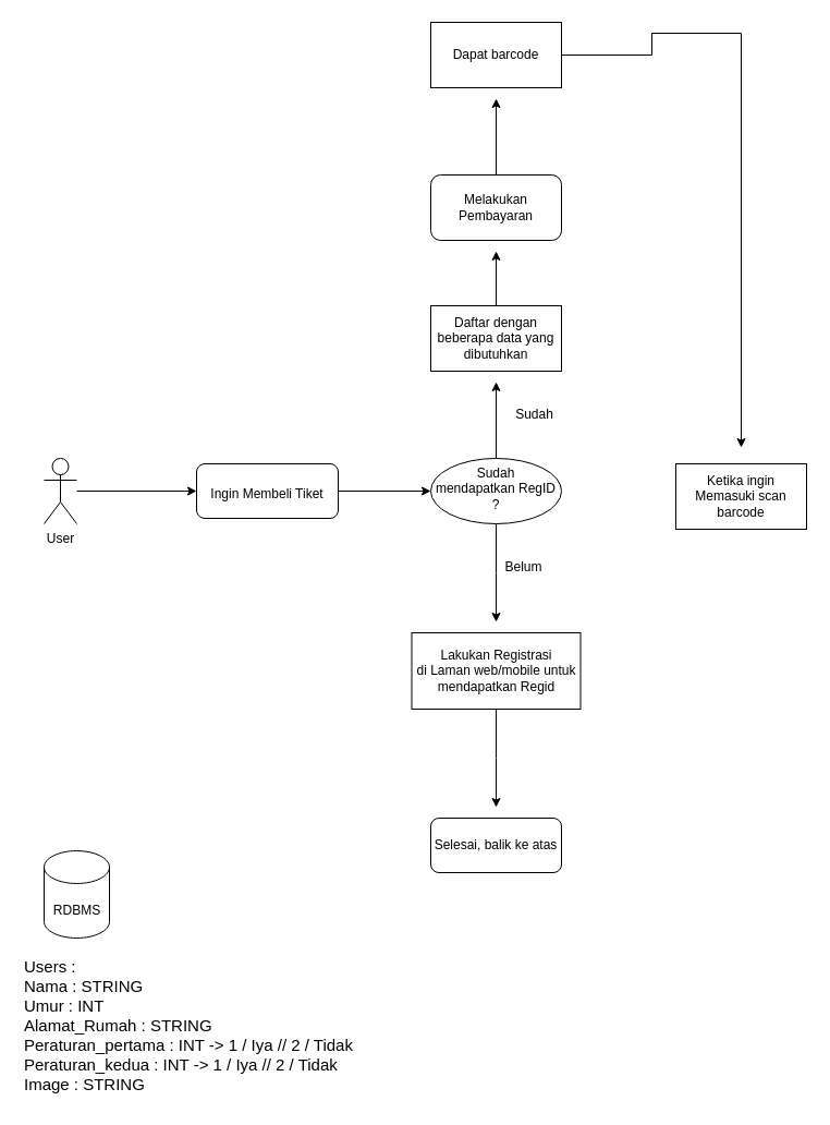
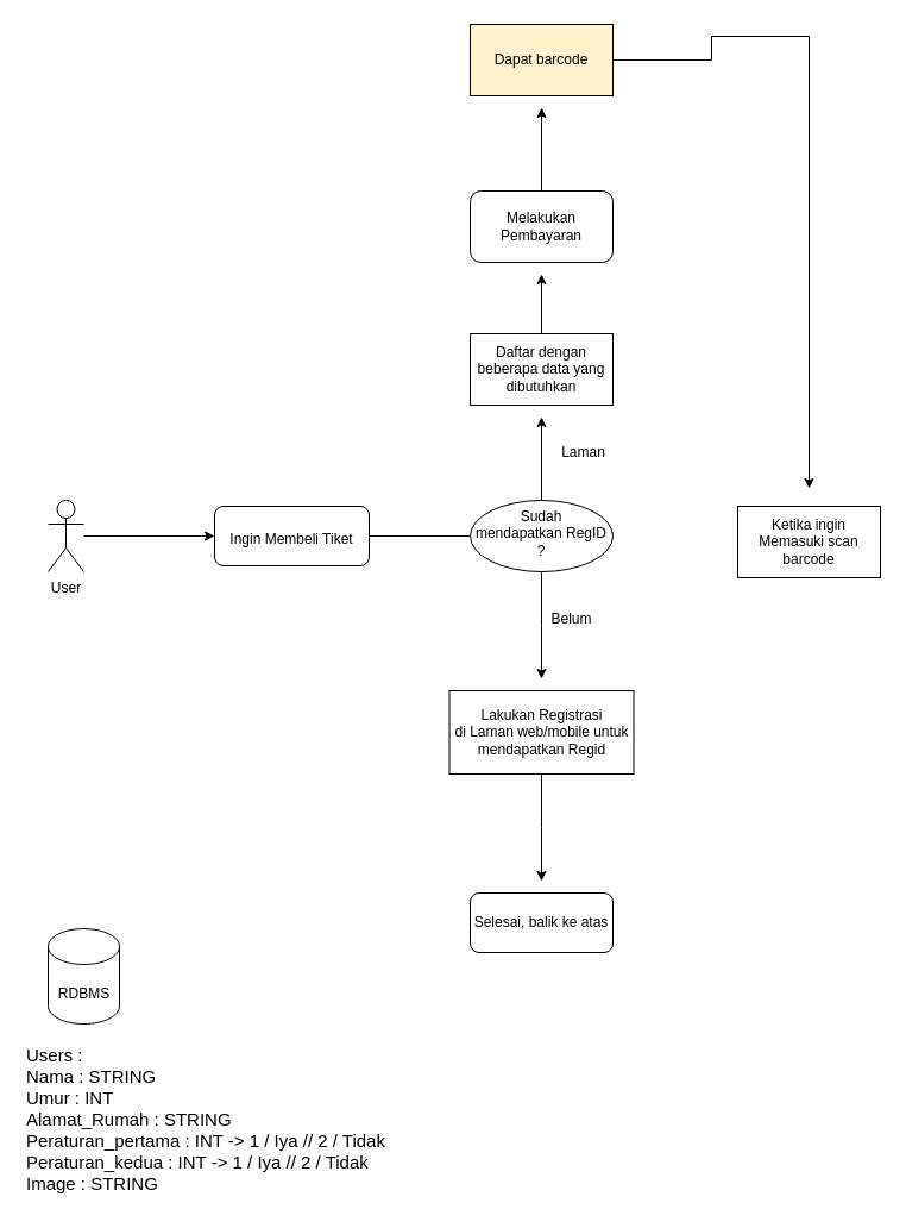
  <mxCell id="0" />
  <mxCell id="1" parent="0" />
  <mxCell id="2" value="" style="edgeStyle=orthogonalEdgeStyle;rounded=0;orthogonalLoop=1;jettySize=auto;html=1;" edge="1" parent="1" source="3" target="5"><mxGeometry relative="1" as="geometry" /></mxCell>
  <mxCell id="3" value="User" style="shape=umlActor;verticalLabelPosition=bottom;verticalAlign=top;html=1;outlineConnect=0;" vertex="1" parent="1"><mxGeometry x="40" y="420" width="30" height="60" as="geometry" /></mxCell>
- <mxCell id="4" value="" style="edgeStyle=orthogonalEdgeStyle;rounded=0;orthogonalLoop=1;jettySize=auto;html=1;" edge="1" parent="1" source="5" target="8"><mxGeometry relative="1" as="geometry" /></mxCell>
+ <mxCell id="4" value="" style="edgeStyle=orthogonalEdgeStyle;rounded=0;orthogonalLoop=1;jettySize=auto;html=1;endArrow=none;" edge="1" parent="1" source="5" target="8"><mxGeometry relative="1" as="geometry" /></mxCell>
  <mxCell id="5" value="&lt;br&gt;&lt;div&gt;Ingin Membeli Tiket&lt;/div&gt;" style="whiteSpace=wrap;html=1;verticalAlign=top;rounded=1;" vertex="1" parent="1"><mxGeometry x="180" y="425" width="130" height="50" as="geometry" /></mxCell>
  <mxCell id="6" style="edgeStyle=orthogonalEdgeStyle;rounded=0;orthogonalLoop=1;jettySize=auto;html=1;" edge="1" parent="1" source="8"><mxGeometry relative="1" as="geometry"><mxPoint x="455" y="570" as="targetPoint" /></mxGeometry></mxCell>
  <mxCell id="7" style="edgeStyle=orthogonalEdgeStyle;rounded=0;orthogonalLoop=1;jettySize=auto;html=1;" edge="1" parent="1" source="8"><mxGeometry relative="1" as="geometry"><mxPoint x="455" y="350" as="targetPoint" /></mxGeometry></mxCell>
  <mxCell id="8" value="&lt;div&gt;Sudah&lt;/div&gt;&lt;div&gt;mendapatkan RegID ?&lt;br&gt;&lt;/div&gt;" style="ellipse;whiteSpace=wrap;html=1;verticalAlign=top;" vertex="1" parent="1"><mxGeometry x="395" y="420" width="120" height="60" as="geometry" /></mxCell>
  <mxCell id="9" style="edgeStyle=orthogonalEdgeStyle;rounded=0;orthogonalLoop=1;jettySize=auto;html=1;" edge="1" parent="1" source="10"><mxGeometry relative="1" as="geometry"><mxPoint x="455" y="740" as="targetPoint" /></mxGeometry></mxCell>
  <mxCell id="10" value="&lt;div&gt;Lakukan Registrasi&lt;/div&gt;&lt;div&gt;di Laman web/mobile untuk mendapatkan Regid&lt;br&gt;&lt;/div&gt;" style="whiteSpace=wrap;html=1;" vertex="1" parent="1"><mxGeometry x="377.5" y="580" width="155" height="70" as="geometry" /></mxCell>
  <mxCell id="11" value="Belum" style="text;html=1;align=center;verticalAlign=middle;resizable=0;points=[];autosize=1;strokeColor=none;fillColor=none;" vertex="1" parent="1"><mxGeometry x="450" y="505" width="60" height="30" as="geometry" /></mxCell>
  <mxCell id="12" value="Selesai, balik ke atas" style="rounded=1;whiteSpace=wrap;html=1;" vertex="1" parent="1"><mxGeometry x="395" y="750" width="120" height="50" as="geometry" /></mxCell>
- <mxCell id="13" value="&lt;div&gt;Sudah&lt;/div&gt;" style="text;html=1;align=center;verticalAlign=middle;resizable=0;points=[];autosize=1;strokeColor=none;fillColor=none;" vertex="1" parent="1"><mxGeometry x="460" y="365" width="60" height="30" as="geometry" /></mxCell>
+ <mxCell id="13" value="&lt;div&gt;Laman&lt;/div&gt;" style="text;html=1;align=center;verticalAlign=middle;resizable=0;points=[];autosize=1;strokeColor=none;fillColor=none;" vertex="1" parent="1"><mxGeometry x="460" y="365" width="60" height="30" as="geometry" /></mxCell>
  <mxCell id="14" style="edgeStyle=orthogonalEdgeStyle;rounded=0;orthogonalLoop=1;jettySize=auto;html=1;" edge="1" parent="1" source="15"><mxGeometry relative="1" as="geometry"><mxPoint x="455" y="230" as="targetPoint" /></mxGeometry></mxCell>
  <mxCell id="15" value="Daftar dengan beberapa data yang dibutuhkan" style="whiteSpace=wrap;html=1;" vertex="1" parent="1"><mxGeometry x="395" y="280" width="120" height="60" as="geometry" /></mxCell>
  <mxCell id="16" style="edgeStyle=orthogonalEdgeStyle;rounded=0;orthogonalLoop=1;jettySize=auto;html=1;" edge="1" parent="1" source="17"><mxGeometry relative="1" as="geometry"><mxPoint x="455" y="90" as="targetPoint" /></mxGeometry></mxCell>
  <mxCell id="17" value="Melakukan Pembayaran" style="rounded=1;whiteSpace=wrap;html=1;" vertex="1" parent="1"><mxGeometry x="395" y="160" width="120" height="60" as="geometry" /></mxCell>
  <mxCell id="18" style="edgeStyle=orthogonalEdgeStyle;rounded=0;orthogonalLoop=1;jettySize=auto;html=1;" edge="1" parent="1" source="19"><mxGeometry relative="1" as="geometry"><mxPoint x="680" y="410" as="targetPoint" /><Array as="points"><mxPoint x="598" y="50" /><mxPoint x="598" y="30" /><mxPoint x="680" y="30" /></Array></mxGeometry></mxCell>
- <mxCell id="19" value="Dapat barcode" style="whiteSpace=wrap;html=1;" vertex="1" parent="1"><mxGeometry x="395" y="20" width="120" height="60" as="geometry" /></mxCell>
+ <mxCell id="19" value="Dapat barcode" style="whiteSpace=wrap;html=1;fillColor=#fff2cc;" vertex="1" parent="1"><mxGeometry x="395" y="20" width="120" height="60" as="geometry" /></mxCell>
  <mxCell id="20" value="Ketika ingin Memasuki scan barcode" style="whiteSpace=wrap;html=1;" vertex="1" parent="1"><mxGeometry x="620" y="425" width="120" height="60" as="geometry" /></mxCell>
  <mxCell id="21" value="" style="shape=cylinder3;whiteSpace=wrap;html=1;boundedLbl=1;backgroundOutline=1;size=15;" vertex="1" parent="1"><mxGeometry x="40" y="780" width="60" height="80" as="geometry" /></mxCell>
  <mxCell id="22" value="RDBMS" style="text;html=1;align=center;verticalAlign=middle;resizable=0;points=[];autosize=1;strokeColor=none;fillColor=none;" vertex="1" parent="1"><mxGeometry x="35" y="820" width="70" height="30" as="geometry" /></mxCell>
  <mxCell id="23" value="&lt;div style=&quot;font-size: 15px;&quot; align=&quot;left&quot;&gt;&lt;font style=&quot;font-size: 15px;&quot;&gt;Users : &lt;br&gt;&lt;/font&gt;&lt;/div&gt;&lt;div style=&quot;font-size: 15px;&quot; align=&quot;left&quot;&gt;&lt;font style=&quot;font-size: 15px;&quot;&gt;Nama : STRING&lt;/font&gt;&lt;/div&gt;&lt;div style=&quot;font-size: 15px;&quot; align=&quot;left&quot;&gt;&lt;font style=&quot;font-size: 15px;&quot;&gt;Umur : INT&lt;/font&gt;&lt;/div&gt;&lt;div style=&quot;font-size: 15px;&quot; align=&quot;left&quot;&gt;&lt;font style=&quot;font-size: 15px;&quot;&gt;Alamat_Rumah : STRING&lt;/font&gt;&lt;/div&gt;&lt;div style=&quot;font-size: 15px;&quot; align=&quot;left&quot;&gt;&lt;font style=&quot;font-size: 15px;&quot;&gt;Peraturan_pertama : INT -&amp;gt; 1 / Iya // 2 / Tidak&lt;br&gt;&lt;/font&gt;&lt;/div&gt;&lt;div style=&quot;font-size: 15px;&quot; align=&quot;left&quot;&gt;&lt;font style=&quot;font-size: 15px;&quot;&gt;Peraturan_kedua : INT -&amp;gt; 1 / Iya // 2 / Tidak&lt;/font&gt;&lt;/div&gt;&lt;div style=&quot;font-size: 15px;&quot; align=&quot;left&quot;&gt;&lt;font style=&quot;font-size: 15px;&quot;&gt;Image : STRING&lt;br&gt;&lt;/font&gt;&lt;/div&gt;" style="text;html=1;align=left;verticalAlign=middle;resizable=0;points=[];autosize=1;strokeColor=none;fillColor=none;" vertex="1" parent="1"><mxGeometry x="20" y="870" width="330" height="140" as="geometry" /></mxCell>
